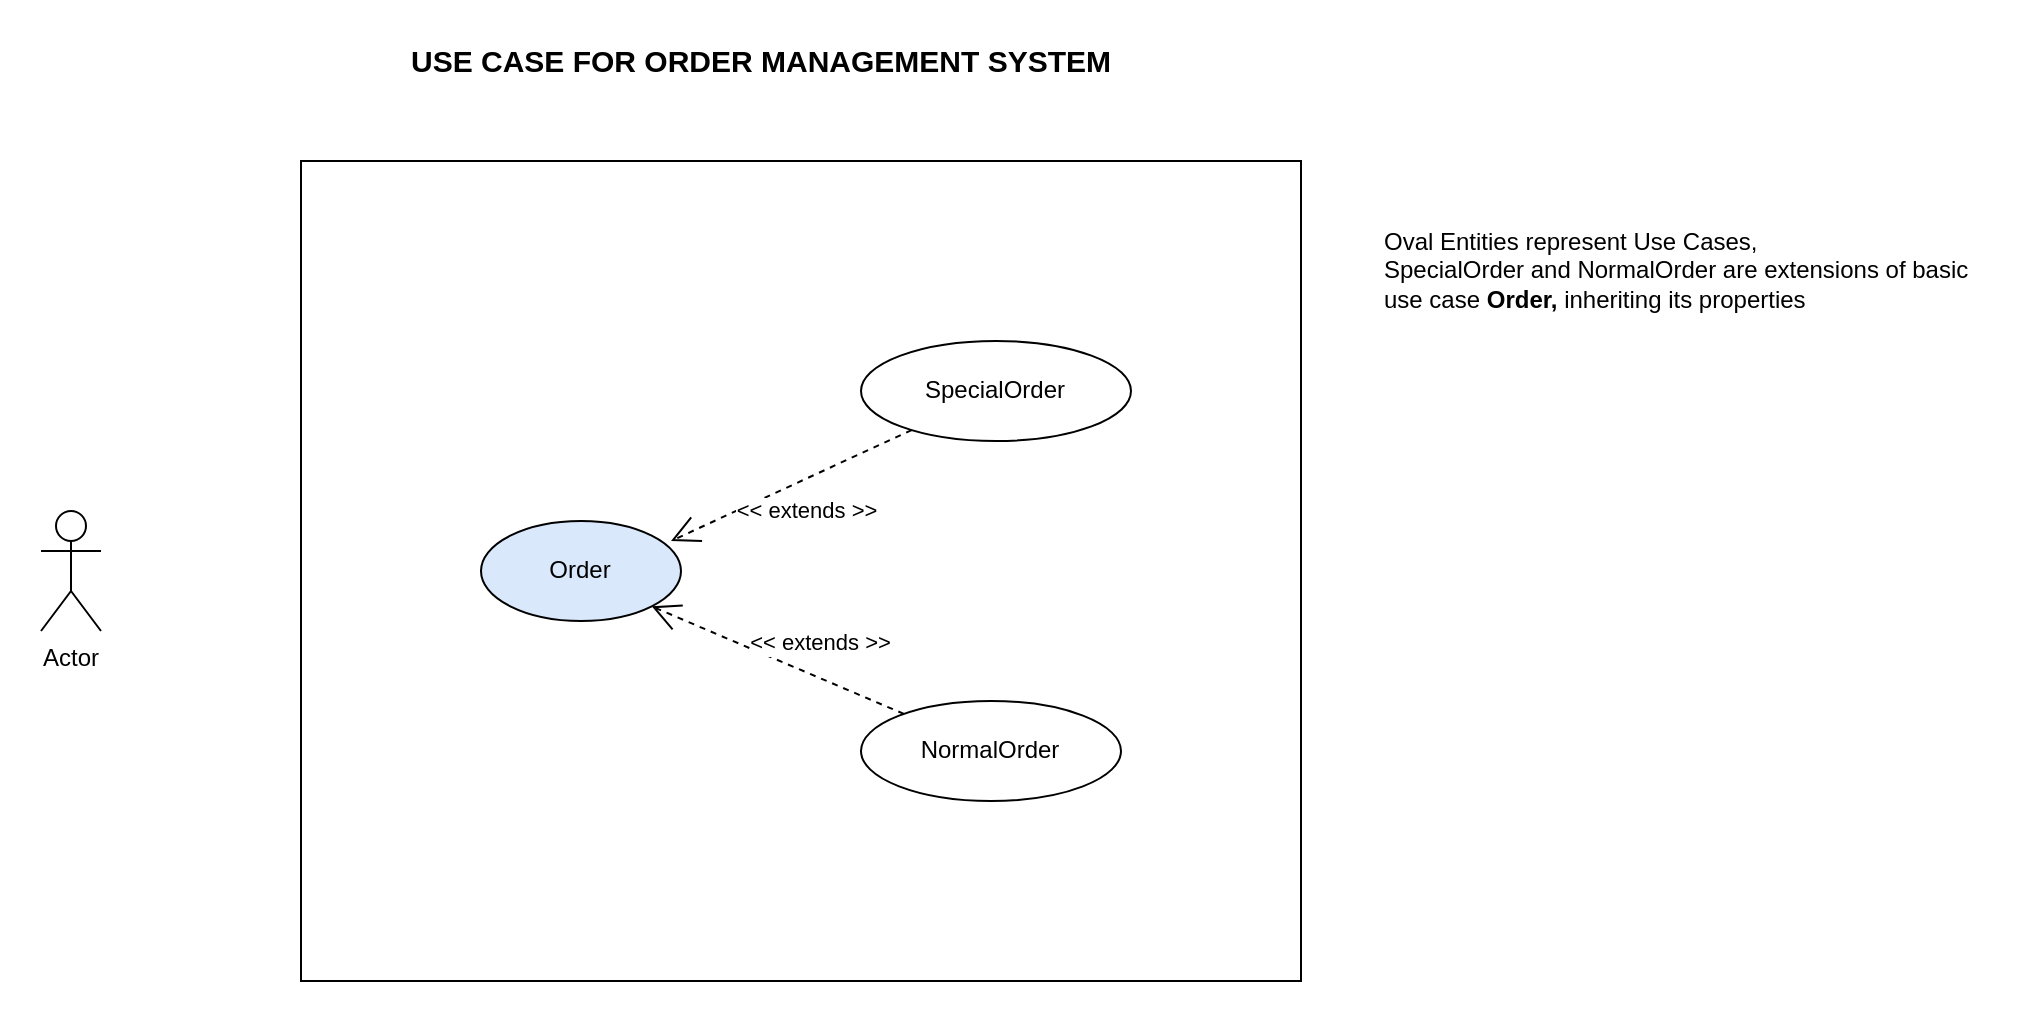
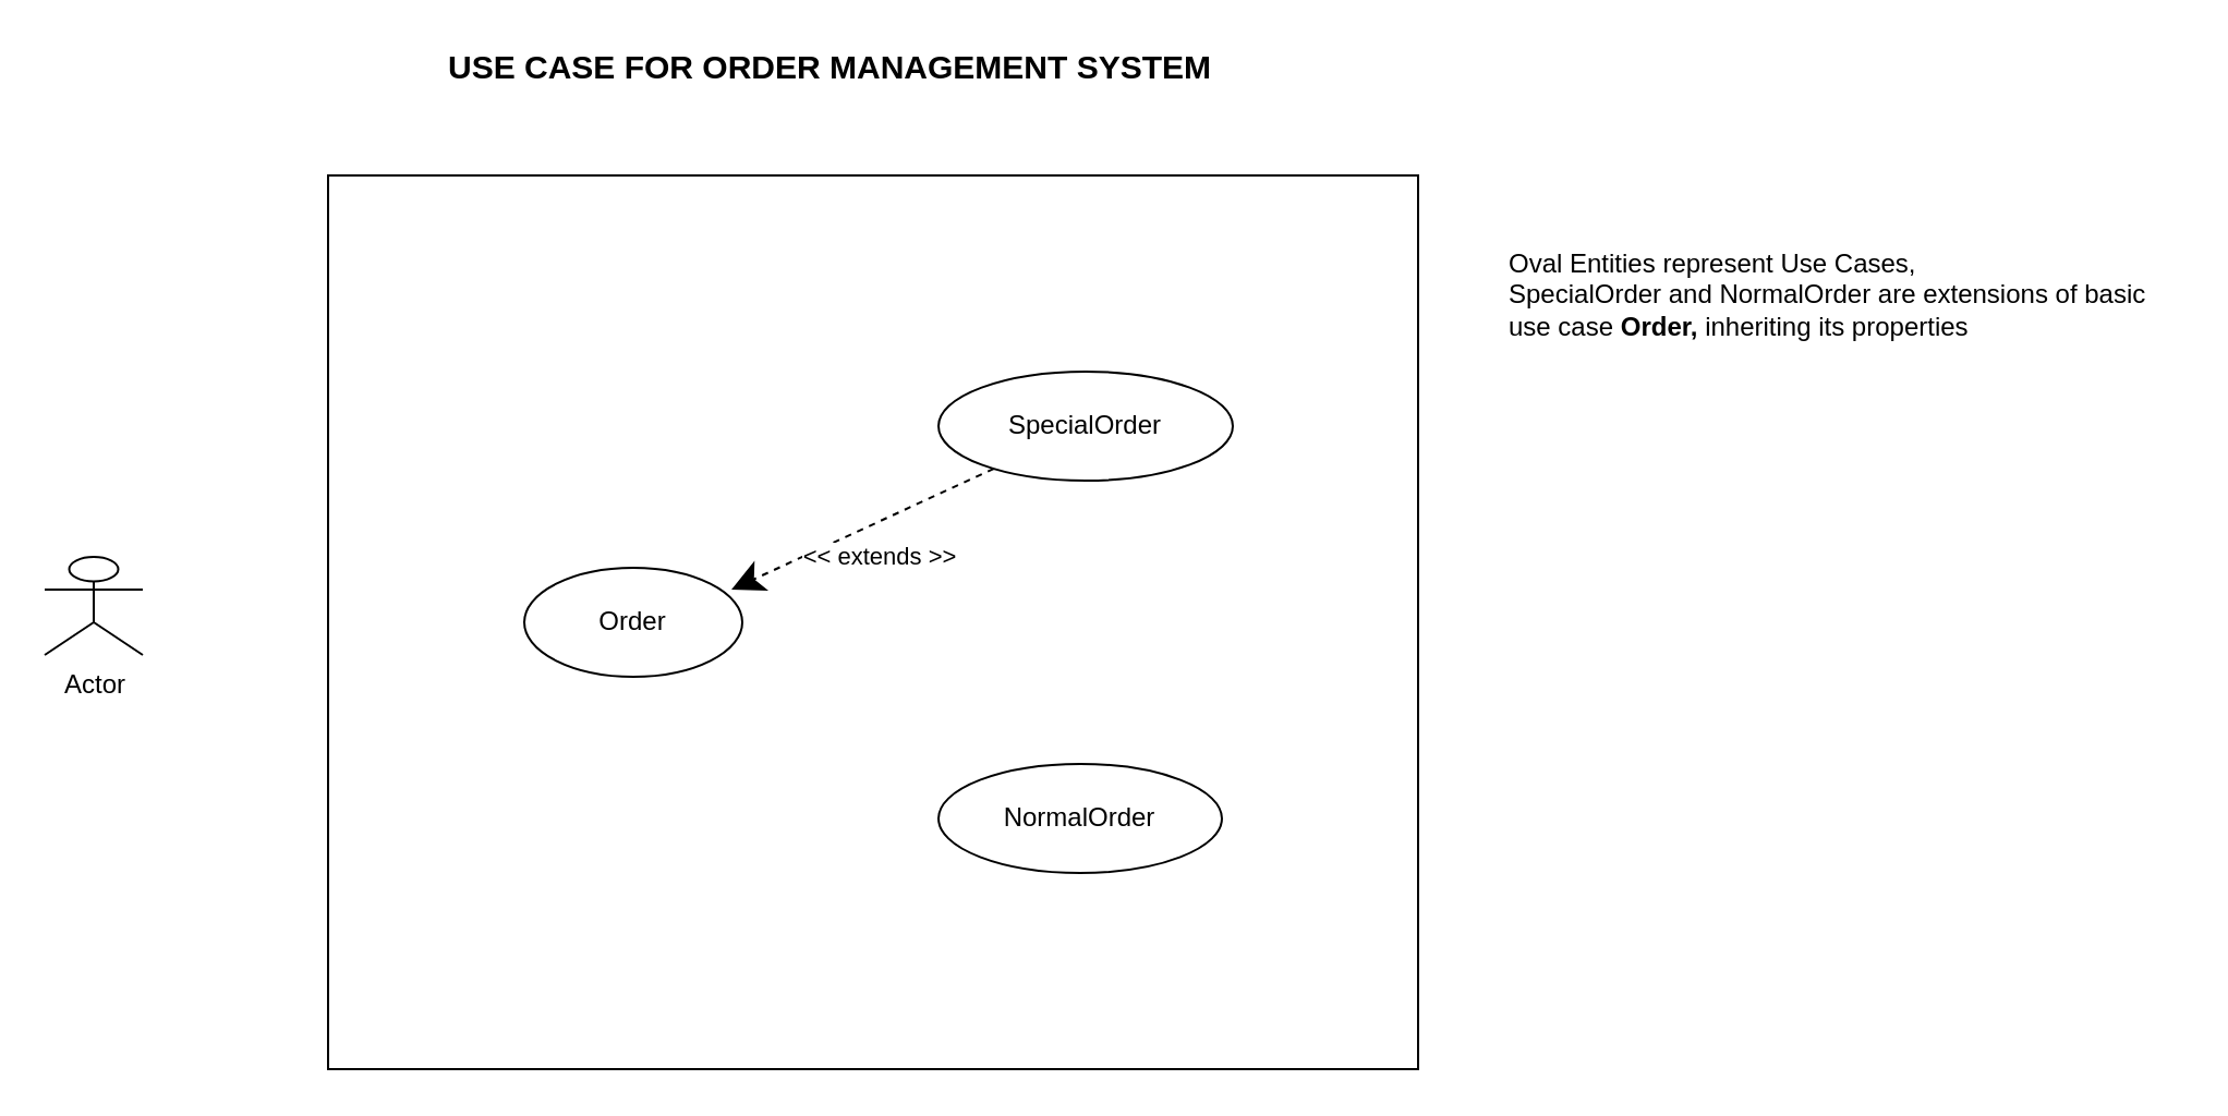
  <mxCell id="0" />
  <mxCell id="1" parent="0" />
  <mxCell id="2" value="" style="html=1;" vertex="1" parent="1"><mxGeometry x="150" y="80" width="500" height="410" as="geometry" /></mxCell>
- <mxCell id="3" value="Actor" style="shape=umlActor;verticalLabelPosition=bottom;labelBackgroundColor=#ffffff;verticalAlign=top;html=1;" vertex="1" parent="1"><mxGeometry x="20" y="255" width="30" height="60" as="geometry" /></mxCell>
- <mxCell id="4" value="Order" style="ellipse;whiteSpace=wrap;html=1;fillColor=#dae8fc;" vertex="1" parent="1"><mxGeometry x="240" y="260" width="100" height="50" as="geometry" /></mxCell>
+ <mxCell id="3" value="Actor" style="shape=umlActor;verticalLabelPosition=bottom;labelBackgroundColor=#ffffff;verticalAlign=top;html=1;" vertex="1" parent="1"><mxGeometry x="20" y="255" width="45" height="45" as="geometry" /></mxCell>
+ <mxCell id="4" value="Order" style="ellipse;whiteSpace=wrap;html=1;" vertex="1" parent="1"><mxGeometry x="240" y="260" width="100" height="50" as="geometry" /></mxCell>
  <mxCell id="5" value="&lt;b&gt;&lt;font style=&quot;font-size: 15px&quot;&gt;USE CASE FOR ORDER MANAGEMENT SYSTEM&lt;/font&gt;&lt;/b&gt;" style="text;html=1;align=center;verticalAlign=middle;resizable=0;points=[];autosize=1;" vertex="1" parent="1"><mxGeometry x="195" y="20" width="370" height="20" as="geometry" /></mxCell>
  <mxCell id="6" value="SpecialOrder" style="ellipse;whiteSpace=wrap;html=1;" vertex="1" parent="1"><mxGeometry x="430" y="170" width="135" height="50" as="geometry" /></mxCell>
  <mxCell id="7" value="NormalOrder" style="ellipse;whiteSpace=wrap;html=1;" vertex="1" parent="1"><mxGeometry x="430" y="350" width="130" height="50" as="geometry" /></mxCell>
- <mxCell id="8" value="&amp;lt;&amp;lt; extends &amp;gt;&amp;gt;" style="endArrow=open;endSize=12;dashed=1;html=1;entryX=0.95;entryY=0.2;entryDx=0;entryDy=0;entryPerimeter=0;" edge="1" parent="1" source="6" target="4"><mxGeometry x="-0.019" y="15" width="160" relative="1" as="geometry"><mxPoint x="360" y="260" as="sourcePoint" /><mxPoint x="520" y="260" as="targetPoint" /><mxPoint as="offset" /></mxGeometry></mxCell>
- <mxCell id="9" value="&lt;&lt; extends &gt;&gt;" style="endArrow=open;endSize=12;dashed=1;entryX=1;entryY=1;entryDx=0;entryDy=0;" edge="1" parent="1" source="7" target="4"><mxGeometry x="-0.235" y="-17" width="160" relative="1" as="geometry"><mxPoint x="360" y="260" as="sourcePoint" /><mxPoint x="520" y="260" as="targetPoint" /><mxPoint as="offset" /></mxGeometry></mxCell>
+ <mxCell id="8" value="&amp;lt;&amp;lt; extends &amp;gt;&amp;gt;" style="endArrow=classic;endSize=12;dashed=1;html=1;entryX=0.95;entryY=0.2;entryDx=0;entryDy=0;entryPerimeter=0;" edge="1" parent="1" source="6" target="4"><mxGeometry x="-0.019" y="15" width="160" relative="1" as="geometry"><mxPoint x="360" y="260" as="sourcePoint" /><mxPoint x="520" y="260" as="targetPoint" /><mxPoint as="offset" /></mxGeometry></mxCell>
  <mxCell id="10" value="Oval Entities represent Use Cases,&lt;br&gt;SpecialOrder and NormalOrder are extensions of basic&amp;nbsp;&lt;br&gt;&lt;div&gt;&lt;span&gt;use case &lt;/span&gt;&lt;b&gt;Order, &lt;/b&gt;&lt;span&gt;inheriting its properties&lt;/span&gt;&lt;/div&gt;" style="text;html=1;align=left;verticalAlign=middle;resizable=0;points=[];autosize=1;" vertex="1" parent="1"><mxGeometry x="690" y="110" width="310" height="50" as="geometry" /></mxCell>
